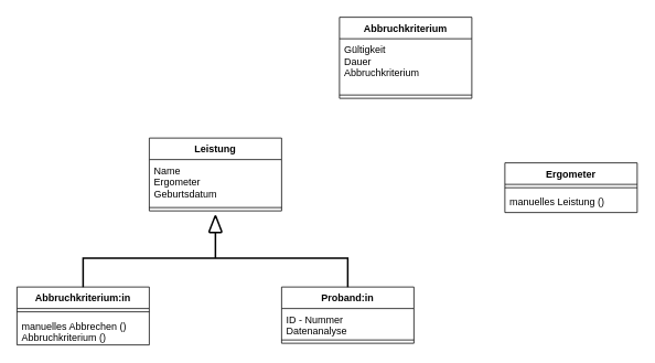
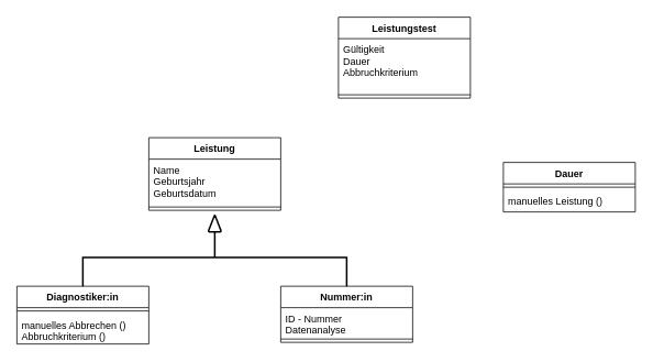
  <mxCell id="0" />
  <mxCell id="1" parent="0" />
  <mxCell id="2" value="Leistung" style="swimlane;fontStyle=1;align=center;verticalAlign=top;childLayout=stackLayout;horizontal=1;startSize=26;horizontalStack=0;resizeParent=1;resizeParentMax=0;resizeLast=0;collapsible=1;marginBottom=0;" vertex="1" parent="1"><mxGeometry x="180" y="166" width="160" height="88" as="geometry" /></mxCell>
- <mxCell id="3" value="Name&#10;Ergometer&#10;Geburtsdatum&#10;" style="text;strokeColor=none;fillColor=none;align=left;verticalAlign=top;spacingLeft=4;spacingRight=4;overflow=hidden;rotatable=0;points=[[0,0.5],[1,0.5]];portConstraint=eastwest;" vertex="1" parent="2"><mxGeometry y="26" width="160" height="54" as="geometry" /></mxCell>
+ <mxCell id="3" value="Name&#10;Geburtsjahr&#10;Geburtsdatum&#10;" style="text;strokeColor=none;fillColor=none;align=left;verticalAlign=top;spacingLeft=4;spacingRight=4;overflow=hidden;rotatable=0;points=[[0,0.5],[1,0.5]];portConstraint=eastwest;" vertex="1" parent="2"><mxGeometry y="26" width="160" height="54" as="geometry" /></mxCell>
  <mxCell id="4" value="" style="line;strokeWidth=1;fillColor=none;align=left;verticalAlign=middle;spacingTop=-1;spacingLeft=3;spacingRight=3;rotatable=0;labelPosition=right;points=[];portConstraint=eastwest;" vertex="1" parent="2"><mxGeometry y="80" width="160" height="8" as="geometry" /></mxCell>
- <mxCell id="5" value="Abbruchkriterium:in" style="swimlane;fontStyle=1;align=center;verticalAlign=top;childLayout=stackLayout;horizontal=1;startSize=26;horizontalStack=0;resizeParent=1;resizeParentMax=0;resizeLast=0;collapsible=1;marginBottom=0;" vertex="1" parent="1"><mxGeometry x="20" y="346" width="160" height="70" as="geometry" /></mxCell>
+ <mxCell id="5" value="Diagnostiker:in" style="swimlane;fontStyle=1;align=center;verticalAlign=top;childLayout=stackLayout;horizontal=1;startSize=26;horizontalStack=0;resizeParent=1;resizeParentMax=0;resizeLast=0;collapsible=1;marginBottom=0;" vertex="1" parent="1"><mxGeometry x="20" y="346" width="160" height="70" as="geometry" /></mxCell>
  <mxCell id="6" value="" style="line;strokeWidth=1;fillColor=none;align=left;verticalAlign=middle;spacingTop=-1;spacingLeft=3;spacingRight=3;rotatable=0;labelPosition=right;points=[];portConstraint=eastwest;" vertex="1" parent="5"><mxGeometry y="26" width="160" height="8" as="geometry" /></mxCell>
  <mxCell id="7" value="manuelles Abbrechen ()&#10;Abbruchkriterium ()&#10;" style="text;strokeColor=none;fillColor=none;align=left;verticalAlign=top;spacingLeft=4;spacingRight=4;overflow=hidden;rotatable=0;points=[[0,0.5],[1,0.5]];portConstraint=eastwest;" vertex="1" parent="5"><mxGeometry y="34" width="160" height="36" as="geometry" /></mxCell>
- <mxCell id="8" value="Proband:in" style="swimlane;fontStyle=1;align=center;verticalAlign=top;childLayout=stackLayout;horizontal=1;startSize=26;horizontalStack=0;resizeParent=1;resizeParentMax=0;resizeLast=0;collapsible=1;marginBottom=0;" vertex="1" parent="1"><mxGeometry x="340" y="346" width="160" height="68" as="geometry" /></mxCell>
+ <mxCell id="8" value="Nummer:in" style="swimlane;fontStyle=1;align=center;verticalAlign=top;childLayout=stackLayout;horizontal=1;startSize=26;horizontalStack=0;resizeParent=1;resizeParentMax=0;resizeLast=0;collapsible=1;marginBottom=0;" vertex="1" parent="1"><mxGeometry x="340" y="346" width="160" height="68" as="geometry" /></mxCell>
  <mxCell id="9" value="ID - Nummer&#10;Datenanalyse&#10;" style="text;strokeColor=none;fillColor=none;align=left;verticalAlign=top;spacingLeft=4;spacingRight=4;overflow=hidden;rotatable=0;points=[[0,0.5],[1,0.5]];portConstraint=eastwest;" vertex="1" parent="8"><mxGeometry y="26" width="160" height="34" as="geometry" /></mxCell>
  <mxCell id="10" value="" style="line;strokeWidth=1;fillColor=none;align=left;verticalAlign=middle;spacingTop=-1;spacingLeft=3;spacingRight=3;rotatable=0;labelPosition=right;points=[];portConstraint=eastwest;" vertex="1" parent="8"><mxGeometry y="60" width="160" height="8" as="geometry" /></mxCell>
- <mxCell id="11" value="Ergometer" style="swimlane;fontStyle=1;align=center;verticalAlign=top;childLayout=stackLayout;horizontal=1;startSize=26;horizontalStack=0;resizeParent=1;resizeParentMax=0;resizeLast=0;collapsible=1;marginBottom=0;" vertex="1" parent="1"><mxGeometry x="610" y="196" width="160" height="60" as="geometry" /></mxCell>
+ <mxCell id="11" value="Dauer" style="swimlane;fontStyle=1;align=center;verticalAlign=top;childLayout=stackLayout;horizontal=1;startSize=26;horizontalStack=0;resizeParent=1;resizeParentMax=0;resizeLast=0;collapsible=1;marginBottom=0;" vertex="1" parent="1"><mxGeometry x="610" y="196" width="160" height="60" as="geometry" /></mxCell>
  <mxCell id="12" value="" style="line;strokeWidth=1;fillColor=none;align=left;verticalAlign=middle;spacingTop=-1;spacingLeft=3;spacingRight=3;rotatable=0;labelPosition=right;points=[];portConstraint=eastwest;" vertex="1" parent="11"><mxGeometry y="26" width="160" height="8" as="geometry" /></mxCell>
  <mxCell id="13" value="manuelles Leistung ()" style="text;strokeColor=none;fillColor=none;align=left;verticalAlign=top;spacingLeft=4;spacingRight=4;overflow=hidden;rotatable=0;points=[[0,0.5],[1,0.5]];portConstraint=eastwest;" vertex="1" parent="11"><mxGeometry y="34" width="160" height="26" as="geometry" /></mxCell>
- <mxCell id="14" value="Abbruchkriterium" style="swimlane;fontStyle=1;align=center;verticalAlign=top;childLayout=stackLayout;horizontal=1;startSize=26;horizontalStack=0;resizeParent=1;resizeParentMax=0;resizeLast=0;collapsible=1;marginBottom=0;" vertex="1" parent="1"><mxGeometry x="410" y="20" width="160" height="98" as="geometry" /></mxCell>
+ <mxCell id="14" value="Leistungstest" style="swimlane;fontStyle=1;align=center;verticalAlign=top;childLayout=stackLayout;horizontal=1;startSize=26;horizontalStack=0;resizeParent=1;resizeParentMax=0;resizeLast=0;collapsible=1;marginBottom=0;" vertex="1" parent="1"><mxGeometry x="410" y="20" width="160" height="98" as="geometry" /></mxCell>
  <mxCell id="15" value="Gültigkeit&#10;Dauer&#10;Abbruchkriterium&#10;" style="text;strokeColor=none;fillColor=none;align=left;verticalAlign=top;spacingLeft=4;spacingRight=4;overflow=hidden;rotatable=0;points=[[0,0.5],[1,0.5]];portConstraint=eastwest;" vertex="1" parent="14"><mxGeometry y="26" width="160" height="64" as="geometry" /></mxCell>
  <mxCell id="16" value="" style="line;strokeWidth=1;fillColor=none;align=left;verticalAlign=middle;spacingTop=-1;spacingLeft=3;spacingRight=3;rotatable=0;labelPosition=right;points=[];portConstraint=eastwest;" vertex="1" parent="14"><mxGeometry y="90" width="160" height="8" as="geometry" /></mxCell>
  <mxCell id="17" value="" style="strokeWidth=2;html=1;shape=mxgraph.flowchart.annotation_2;align=left;labelPosition=right;pointerEvents=1;direction=south;" vertex="1" parent="1"><mxGeometry y="276" width="320" height="70" as="geometry" x="100" /></mxCell>
  <mxCell id="18" value="" style="strokeWidth=2;html=1;shape=mxgraph.flowchart.merge_or_storage;whiteSpace=wrap;direction=west;" vertex="1" parent="1"><mxGeometry x="252.5" y="260" width="15" height="20" as="geometry" /></mxCell>
